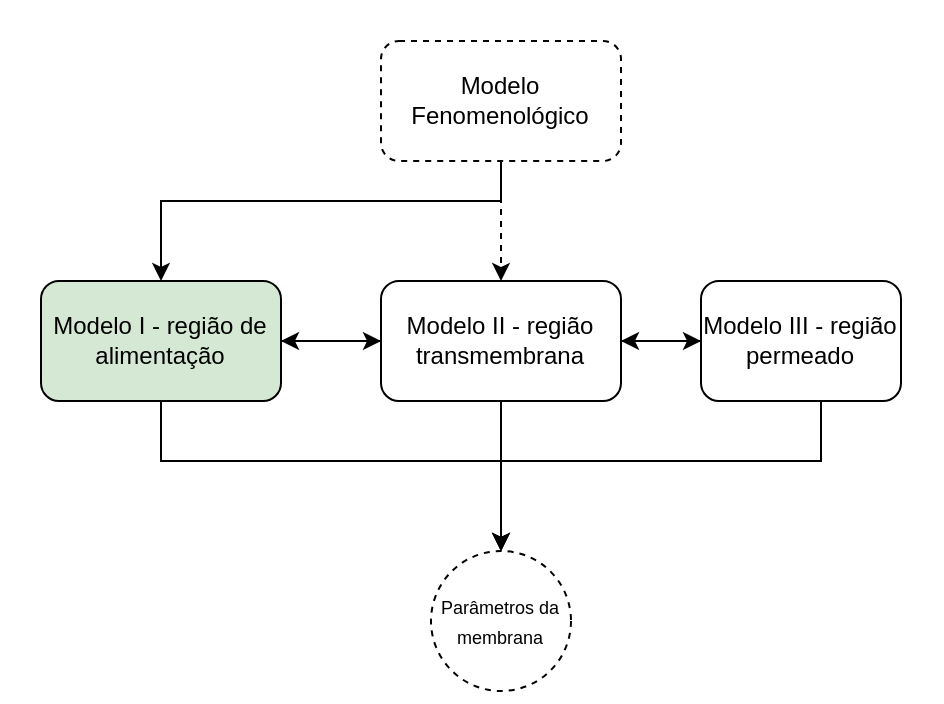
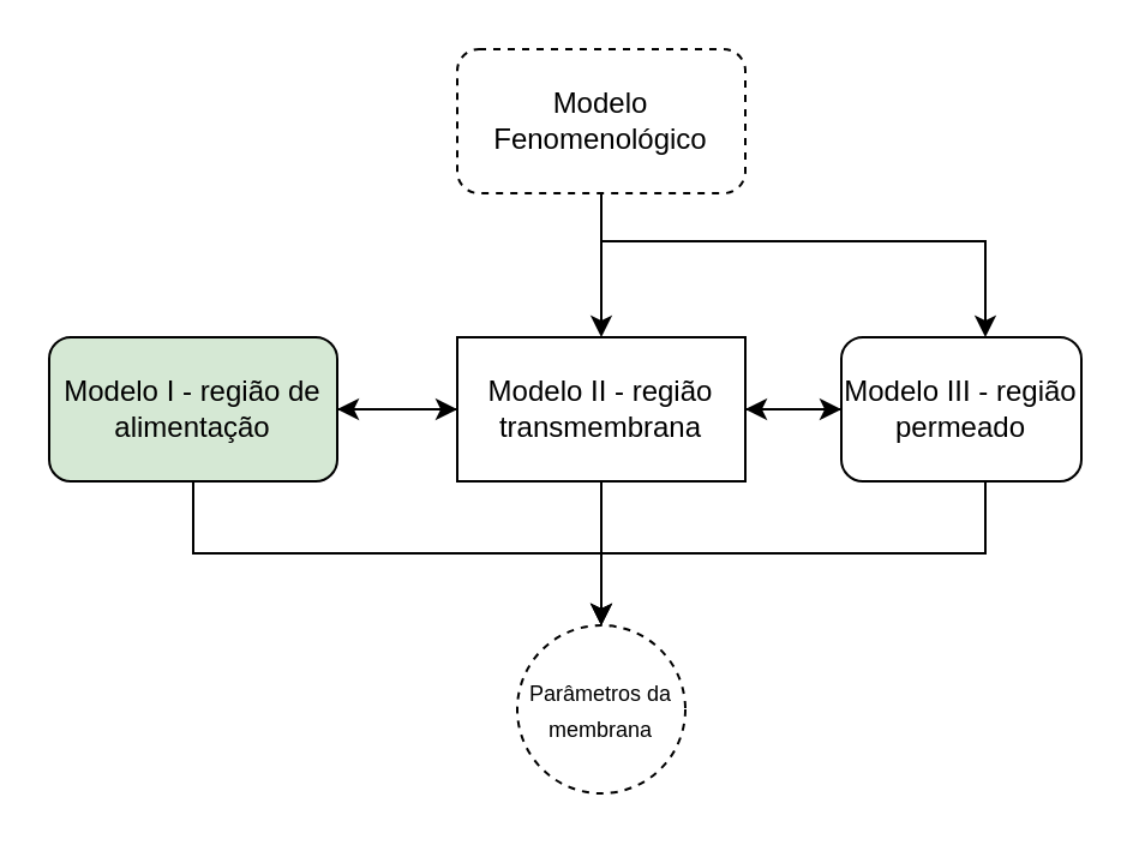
  <mxCell id="0" />
  <mxCell id="1" parent="0" />
- <mxCell id="2" style="edgeStyle=orthogonalEdgeStyle;rounded=0;orthogonalLoop=1;jettySize=auto;html=1;dashed=1;" edge="1" parent="1" source="5" target="15"><mxGeometry relative="1" as="geometry" /></mxCell>
- <mxCell id="4" style="edgeStyle=orthogonalEdgeStyle;rounded=0;orthogonalLoop=1;jettySize=auto;html=1;entryX=0.5;entryY=0;entryDx=0;entryDy=0;" edge="1" parent="1" source="5" target="11"><mxGeometry relative="1" as="geometry"><Array as="points"><mxPoint x="250" y="100" /><mxPoint x="80" y="100" /></Array></mxGeometry></mxCell>
+ <mxCell id="2" style="edgeStyle=orthogonalEdgeStyle;rounded=0;orthogonalLoop=1;jettySize=auto;html=1;" edge="1" parent="1" source="5" target="15"><mxGeometry relative="1" as="geometry" /></mxCell>
+ <mxCell id="3" style="edgeStyle=orthogonalEdgeStyle;rounded=0;orthogonalLoop=1;jettySize=auto;html=1;" edge="1" parent="1" source="5" target="8"><mxGeometry relative="1" as="geometry"><Array as="points"><mxPoint x="250" y="100" /><mxPoint x="410" y="100" /></Array></mxGeometry></mxCell>
  <mxCell id="5" value="Modelo Fenomenológico" style="rounded=1;whiteSpace=wrap;html=1;dashed=1;" vertex="1" parent="1"><mxGeometry x="190" y="20" width="120" height="60" as="geometry" /></mxCell>
  <mxCell id="6" style="edgeStyle=orthogonalEdgeStyle;rounded=0;orthogonalLoop=1;jettySize=auto;html=1;entryX=1;entryY=0.5;entryDx=0;entryDy=0;" edge="1" parent="1" source="8" target="15"><mxGeometry relative="1" as="geometry" /></mxCell>
  <mxCell id="7" style="edgeStyle=orthogonalEdgeStyle;rounded=0;orthogonalLoop=1;jettySize=auto;html=1;" edge="1" parent="1" source="8" target="16"><mxGeometry relative="1" as="geometry"><Array as="points"><mxPoint x="410" y="230" /><mxPoint x="250" y="230" /></Array></mxGeometry></mxCell>
  <mxCell id="8" value="Modelo III - região permeado" style="rounded=1;whiteSpace=wrap;html=1;" vertex="1" parent="1"><mxGeometry x="350" y="140" width="100" height="60" as="geometry" /></mxCell>
  <mxCell id="9" style="edgeStyle=orthogonalEdgeStyle;rounded=0;orthogonalLoop=1;jettySize=auto;html=1;entryX=0;entryY=0.5;entryDx=0;entryDy=0;" edge="1" parent="1" source="11" target="15"><mxGeometry relative="1" as="geometry" /></mxCell>
  <mxCell id="10" style="edgeStyle=orthogonalEdgeStyle;rounded=0;orthogonalLoop=1;jettySize=auto;html=1;entryX=0.5;entryY=0;entryDx=0;entryDy=0;" edge="1" parent="1" source="11" target="16"><mxGeometry relative="1" as="geometry"><Array as="points"><mxPoint x="80" y="230" /><mxPoint x="250" y="230" /></Array></mxGeometry></mxCell>
  <mxCell id="11" value="Modelo I - região de alimentação" style="rounded=1;whiteSpace=wrap;html=1;fillColor=#d5e8d4;" vertex="1" parent="1"><mxGeometry x="20" y="140" width="120" height="60" as="geometry" /></mxCell>
  <mxCell id="12" style="edgeStyle=orthogonalEdgeStyle;rounded=0;orthogonalLoop=1;jettySize=auto;html=1;entryX=1;entryY=0.5;entryDx=0;entryDy=0;" edge="1" parent="1" source="15" target="11"><mxGeometry relative="1" as="geometry" /></mxCell>
  <mxCell id="13" style="edgeStyle=orthogonalEdgeStyle;rounded=0;orthogonalLoop=1;jettySize=auto;html=1;entryX=0;entryY=0.5;entryDx=0;entryDy=0;" edge="1" parent="1" source="15" target="8"><mxGeometry relative="1" as="geometry" /></mxCell>
  <mxCell id="14" style="edgeStyle=orthogonalEdgeStyle;rounded=0;orthogonalLoop=1;jettySize=auto;html=1;entryX=0.5;entryY=0;entryDx=0;entryDy=0;" edge="1" parent="1" source="15" target="16"><mxGeometry relative="1" as="geometry"><mxPoint x="250" y="250" as="targetPoint" /></mxGeometry></mxCell>
- <mxCell id="15" value="Modelo II - região transmembrana" style="rounded=1;whiteSpace=wrap;html=1;" vertex="1" parent="1"><mxGeometry x="190" y="140" width="120" height="60" as="geometry" /></mxCell>
- <mxCell id="16" value="&lt;font style=&quot;font-size: 9px;&quot;&gt;Parâmetros da membrana&lt;/font&gt;" style="ellipse;whiteSpace=wrap;html=1;aspect=fixed;dashed=1;" vertex="1" parent="1"><mxGeometry x="215" y="275" width="70" height="70" as="geometry" /></mxCell>
+ <mxCell id="15" value="Modelo II - região transmembrana" style="whiteSpace=wrap;html=1;rounded=0;" vertex="1" parent="1"><mxGeometry x="190" y="140" width="120" height="60" as="geometry" /></mxCell>
+ <mxCell id="16" value="&lt;font style=&quot;font-size: 9px;&quot;&gt;Parâmetros da membrana&lt;/font&gt;" style="ellipse;whiteSpace=wrap;html=1;aspect=fixed;dashed=1;" vertex="1" parent="1"><mxGeometry x="215" y="260" width="70" height="70" as="geometry" /></mxCell>
